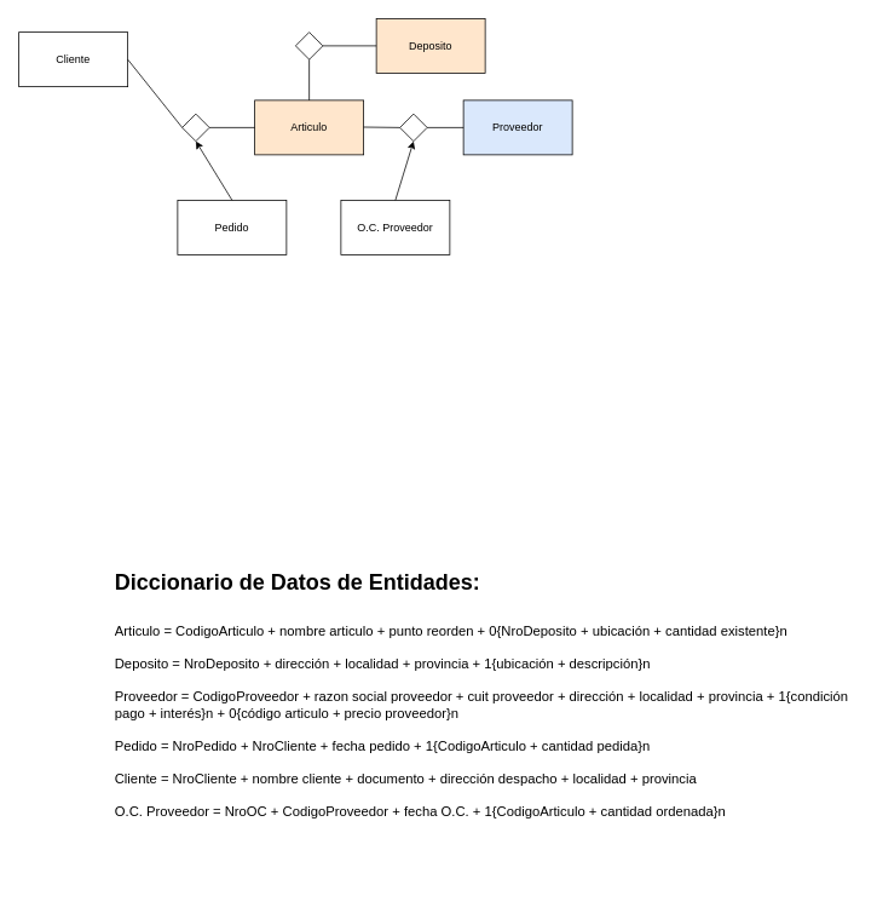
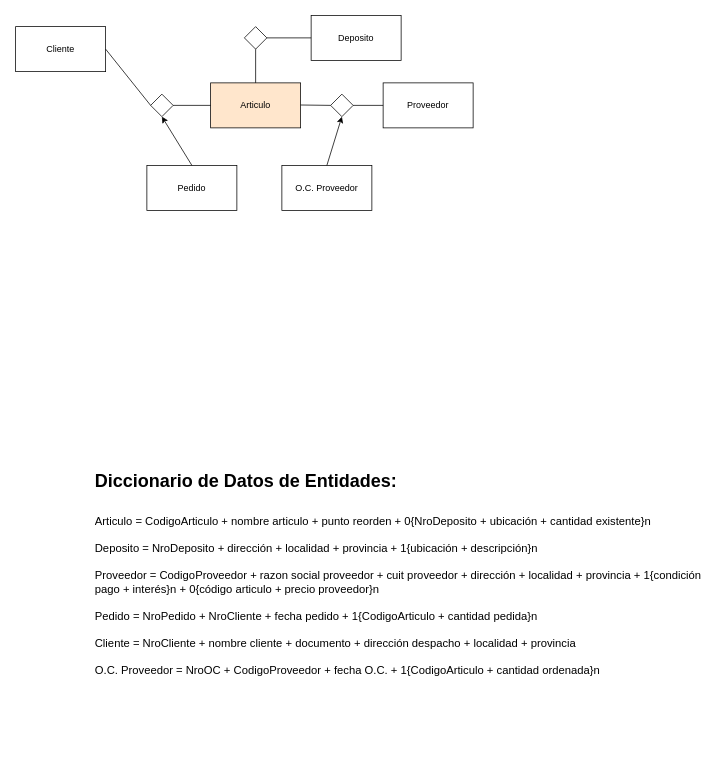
  <mxCell id="0" />
  <mxCell id="1" parent="0" />
  <mxCell id="2" value="Articulo" style="whiteSpace=wrap;html=1;fillColor=#ffe6cc;" parent="1" vertex="1"><mxGeometry x="280" y="110" width="120" height="60" as="geometry" /></mxCell>
- <mxCell id="3" value="Deposito" style="whiteSpace=wrap;html=1;fillColor=#ffe6cc;" parent="1" vertex="1"><mxGeometry x="414" y="20" width="120" height="60" as="geometry" /></mxCell>
+ <mxCell id="3" value="Deposito" style="whiteSpace=wrap;html=1;" parent="1" vertex="1"><mxGeometry x="414" y="20" width="120" height="60" as="geometry" /></mxCell>
  <mxCell id="4" value="Cliente" style="whiteSpace=wrap;html=1;" parent="1" vertex="1"><mxGeometry x="20" y="35" width="120" height="60" as="geometry" /></mxCell>
- <mxCell id="5" value="Proveedor" style="whiteSpace=wrap;html=1;fillColor=#dae8fc;" parent="1" vertex="1"><mxGeometry x="510" y="110" width="120" height="60" as="geometry" /></mxCell>
+ <mxCell id="5" value="Proveedor" style="whiteSpace=wrap;html=1;" parent="1" vertex="1"><mxGeometry x="510" y="110" width="120" height="60" as="geometry" /></mxCell>
  <mxCell id="6" value="Pedido" style="whiteSpace=wrap;html=1;" parent="1" vertex="1"><mxGeometry x="195" y="220" width="120" height="60" as="geometry" /></mxCell>
  <mxCell id="7" value="&lt;h1 style=&quot;margin-top: 0px;&quot;&gt;Diccionario de Datos de Entidades:&lt;/h1&gt;&lt;div&gt;&lt;br&gt;&lt;/div&gt;&lt;div style=&quot;font-size: 15px;&quot;&gt;Articulo = CodigoArticulo + nombre articulo + punto reorden + 0{NroDeposito + ubicación + cantidad existente}n&lt;/div&gt;&lt;div style=&quot;font-size: 15px;&quot;&gt;&lt;br&gt;&lt;/div&gt;&lt;div style=&quot;font-size: 15px;&quot;&gt;Deposito = NroDeposito + dirección + localidad + provincia + 1{ubicación + descripción}n&lt;/div&gt;&lt;div style=&quot;font-size: 15px;&quot;&gt;&lt;br&gt;&lt;/div&gt;&lt;div style=&quot;font-size: 15px;&quot;&gt;Proveedor = CodigoProveedor + razon social proveedor + cuit proveedor + dirección + localidad + provincia + 1{condición pago + interés}n + 0{código articulo + precio proveedor}n&lt;/div&gt;&lt;div style=&quot;font-size: 15px;&quot;&gt;&lt;br&gt;&lt;/div&gt;&lt;div style=&quot;font-size: 15px;&quot;&gt;Pedido = NroPedido + NroCliente + fecha pedido + 1{CodigoArticulo + cantidad pedida}n&lt;/div&gt;&lt;div style=&quot;font-size: 15px;&quot;&gt;&lt;br&gt;&lt;/div&gt;&lt;div style=&quot;font-size: 15px;&quot;&gt;Cliente = NroCliente + nombre cliente + documento + dirección despacho + localidad + provincia&lt;/div&gt;&lt;div style=&quot;font-size: 15px;&quot;&gt;&lt;br&gt;&lt;/div&gt;&lt;div style=&quot;font-size: 15px;&quot;&gt;O.C. Proveedor = NroOC + CodigoProveedor + fecha O.C. + 1{CodigoArticulo + cantidad ordenada}n&lt;/div&gt;" style="text;html=1;whiteSpace=wrap;overflow=hidden;rounded=0;" parent="1" vertex="1"><mxGeometry x="124" y="620" width="820" height="370" as="geometry" /></mxCell>
  <mxCell id="8" value="" style="rhombus;whiteSpace=wrap;html=1;" parent="1" vertex="1"><mxGeometry x="325" y="35" width="30" height="30" as="geometry" /></mxCell>
  <mxCell id="9" value="" style="endArrow=none;html=1;rounded=0;exitX=1;exitY=0.5;exitDx=0;exitDy=0;" parent="1" source="8" edge="1"><mxGeometry width="50" height="50" relative="1" as="geometry"><mxPoint x="364" y="100" as="sourcePoint" /><mxPoint x="414" y="50" as="targetPoint" /></mxGeometry></mxCell>
  <mxCell id="10" value="" style="rhombus;whiteSpace=wrap;html=1;" parent="1" vertex="1"><mxGeometry x="440" y="125" width="30" height="30" as="geometry" /></mxCell>
  <mxCell id="11" value="" style="endArrow=none;html=1;rounded=0;" parent="1" edge="1"><mxGeometry width="50" height="50" relative="1" as="geometry"><mxPoint x="400" y="139.5" as="sourcePoint" /><mxPoint x="440" y="140" as="targetPoint" /></mxGeometry></mxCell>
  <mxCell id="12" value="" style="endArrow=none;html=1;rounded=0;exitX=1;exitY=0.5;exitDx=0;exitDy=0;" parent="1" source="10" edge="1"><mxGeometry width="50" height="50" relative="1" as="geometry"><mxPoint x="460" y="190" as="sourcePoint" /><mxPoint x="510" y="140" as="targetPoint" /></mxGeometry></mxCell>
  <mxCell id="13" value="" style="rhombus;whiteSpace=wrap;html=1;" parent="1" vertex="1"><mxGeometry x="200" y="125" width="30" height="30" as="geometry" /></mxCell>
  <mxCell id="14" value="" style="endArrow=none;html=1;rounded=0;exitX=1;exitY=0.5;exitDx=0;exitDy=0;" parent="1" source="13" edge="1"><mxGeometry width="50" height="50" relative="1" as="geometry"><mxPoint x="230" y="190" as="sourcePoint" /><mxPoint x="280" y="140" as="targetPoint" /></mxGeometry></mxCell>
  <mxCell id="15" value="O.C. Proveedor" style="whiteSpace=wrap;html=1;" vertex="1" parent="1"><mxGeometry x="375" y="220" width="120" height="60" as="geometry" /></mxCell>
  <mxCell id="16" value="" style="endArrow=none;html=1;rounded=0;exitX=0.5;exitY=0;exitDx=0;exitDy=0;" edge="1" parent="1" source="2"><mxGeometry width="50" height="50" relative="1" as="geometry"><mxPoint x="290" y="115" as="sourcePoint" /><mxPoint x="340" y="65" as="targetPoint" /></mxGeometry></mxCell>
  <mxCell id="17" value="" style="endArrow=none;html=1;rounded=0;exitX=1;exitY=0.5;exitDx=0;exitDy=0;" edge="1" parent="1" source="4"><mxGeometry width="50" height="50" relative="1" as="geometry"><mxPoint x="150" y="190" as="sourcePoint" /><mxPoint x="200" y="140" as="targetPoint" /></mxGeometry></mxCell>
  <mxCell id="18" value="" style="endArrow=classic;html=1;rounded=0;entryX=0.5;entryY=1;entryDx=0;entryDy=0;exitX=0.5;exitY=0;exitDx=0;exitDy=0;" edge="1" parent="1" source="6" target="13"><mxGeometry width="50" height="50" relative="1" as="geometry"><mxPoint x="210" y="220" as="sourcePoint" /><mxPoint x="260" y="170" as="targetPoint" /></mxGeometry></mxCell>
  <mxCell id="19" value="" style="endArrow=classic;html=1;rounded=0;entryX=0.5;entryY=1;entryDx=0;entryDy=0;exitX=0.5;exitY=0;exitDx=0;exitDy=0;" edge="1" parent="1" source="15" target="10"><mxGeometry width="50" height="50" relative="1" as="geometry"><mxPoint x="460" y="220" as="sourcePoint" /><mxPoint x="510" y="170" as="targetPoint" /></mxGeometry></mxCell>
